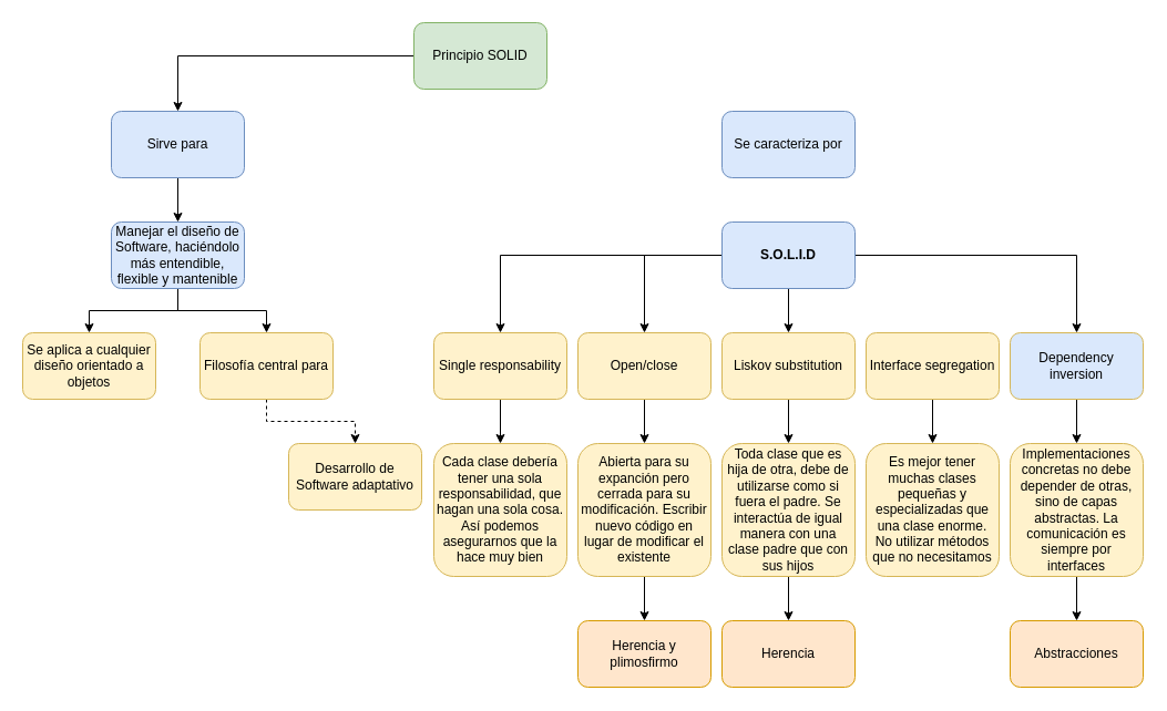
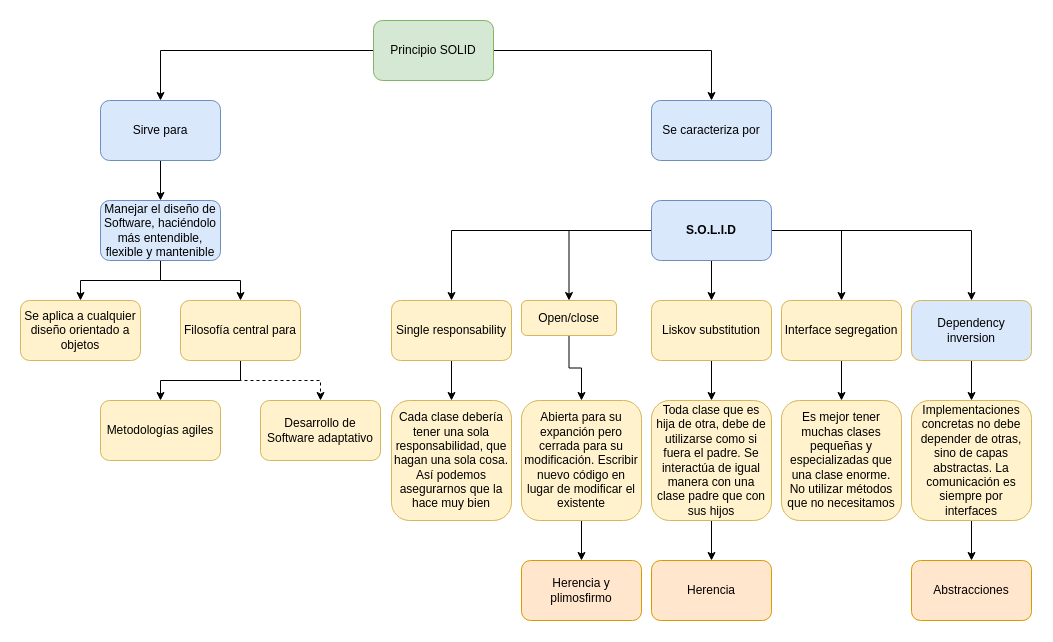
  <mxCell id="0" />
  <mxCell id="1" parent="0" />
  <mxCell id="2" style="edgeStyle=orthogonalEdgeStyle;rounded=0;orthogonalLoop=1;jettySize=auto;html=1;entryX=0.5;entryY=0;entryDx=0;entryDy=0;" parent="1" source="4" target="6" edge="1"><mxGeometry relative="1" as="geometry" /></mxCell>
+ <mxCell id="3" style="edgeStyle=orthogonalEdgeStyle;rounded=0;orthogonalLoop=1;jettySize=auto;html=1;entryX=0.5;entryY=0;entryDx=0;entryDy=0;" parent="1" source="4" target="7" edge="1"><mxGeometry relative="1" as="geometry" /></mxCell>
  <mxCell id="4" value="Principio SOLID" style="rounded=1;whiteSpace=wrap;html=1;fillColor=#d5e8d4;strokeColor=#82b366;" parent="1" vertex="1"><mxGeometry x="373" width="120" height="60" as="geometry" y="20" /></mxCell>
  <mxCell id="5" style="edgeStyle=orthogonalEdgeStyle;rounded=0;orthogonalLoop=1;jettySize=auto;html=1;entryX=0.5;entryY=0;entryDx=0;entryDy=0;" parent="1" source="6" target="10" edge="1"><mxGeometry relative="1" as="geometry" /></mxCell>
  <mxCell id="6" value="Sirve para" style="rounded=1;whiteSpace=wrap;html=1;fillColor=#dae8fc;strokeColor=#6c8ebf;" parent="1" vertex="1"><mxGeometry x="100" y="100" width="120" height="60" as="geometry" /></mxCell>
  <mxCell id="7" value="Se caracteriza por" style="rounded=1;whiteSpace=wrap;html=1;fillColor=#dae8fc;strokeColor=#6c8ebf;" parent="1" vertex="1"><mxGeometry x="651" y="100" width="120" height="60" as="geometry" /></mxCell>
  <mxCell id="8" style="edgeStyle=orthogonalEdgeStyle;rounded=0;orthogonalLoop=1;jettySize=auto;html=1;" parent="1" source="10" target="30" edge="1"><mxGeometry relative="1" as="geometry" /></mxCell>
  <mxCell id="9" style="edgeStyle=orthogonalEdgeStyle;rounded=0;orthogonalLoop=1;jettySize=auto;html=1;" parent="1" source="10" target="29" edge="1"><mxGeometry relative="1" as="geometry" /></mxCell>
  <mxCell id="10" value="Manejar el diseño de Software, haciéndolo más entendible, flexible y mantenible" style="rounded=1;whiteSpace=wrap;html=1;fillColor=#dae8fc;strokeColor=#6c8ebf;" parent="1" vertex="1"><mxGeometry x="100" y="200" width="120" height="60" as="geometry" /></mxCell>
  <mxCell id="11" style="edgeStyle=orthogonalEdgeStyle;rounded=0;orthogonalLoop=1;jettySize=auto;html=1;" parent="1" source="16" target="26" edge="1"><mxGeometry relative="1" as="geometry" /></mxCell>
  <mxCell id="12" style="edgeStyle=orthogonalEdgeStyle;rounded=0;orthogonalLoop=1;jettySize=auto;html=1;entryX=0.5;entryY=0;entryDx=0;entryDy=0;" parent="1" source="16" target="22" edge="1"><mxGeometry relative="1" as="geometry" /></mxCell>
  <mxCell id="13" style="edgeStyle=orthogonalEdgeStyle;rounded=0;orthogonalLoop=1;jettySize=auto;html=1;entryX=0.5;entryY=0;entryDx=0;entryDy=0;" parent="1" source="16" target="18" edge="1"><mxGeometry relative="1" as="geometry" /></mxCell>
+ <mxCell id="14" style="edgeStyle=orthogonalEdgeStyle;rounded=0;orthogonalLoop=1;jettySize=auto;html=1;" parent="1" source="16" target="20" edge="1"><mxGeometry relative="1" as="geometry" /></mxCell>
  <mxCell id="15" style="edgeStyle=orthogonalEdgeStyle;rounded=0;orthogonalLoop=1;jettySize=auto;html=1;" parent="1" source="16" target="24" edge="1"><mxGeometry relative="1" as="geometry" /></mxCell>
  <mxCell id="16" value="&lt;b&gt;S.O.L.I.D&lt;/b&gt;" style="rounded=1;whiteSpace=wrap;html=1;fillColor=#dae8fc;strokeColor=#6c8ebf;" parent="1" vertex="1"><mxGeometry x="651" y="200" width="120" height="60" as="geometry" /></mxCell>
  <mxCell id="17" style="edgeStyle=orthogonalEdgeStyle;rounded=0;orthogonalLoop=1;jettySize=auto;html=1;entryX=0.5;entryY=0;entryDx=0;entryDy=0;" parent="1" source="18" target="37" edge="1"><mxGeometry relative="1" as="geometry" /></mxCell>
  <mxCell id="18" value="Liskov substitution" style="rounded=1;whiteSpace=wrap;html=1;fillColor=#fff2cc;strokeColor=#d6b656;" parent="1" vertex="1"><mxGeometry x="651" y="300" width="120" height="60" as="geometry" /></mxCell>
  <mxCell id="19" style="edgeStyle=orthogonalEdgeStyle;rounded=0;orthogonalLoop=1;jettySize=auto;html=1;entryX=0.5;entryY=0;entryDx=0;entryDy=0;" parent="1" source="20" target="38" edge="1"><mxGeometry relative="1" as="geometry" /></mxCell>
  <mxCell id="20" value="Interface segregation" style="rounded=1;whiteSpace=wrap;html=1;fillColor=#fff2cc;strokeColor=#d6b656;" parent="1" vertex="1"><mxGeometry x="781" y="300" width="120" height="60" as="geometry" /></mxCell>
  <mxCell id="21" style="edgeStyle=orthogonalEdgeStyle;rounded=0;orthogonalLoop=1;jettySize=auto;html=1;entryX=0.5;entryY=0;entryDx=0;entryDy=0;" parent="1" source="22" target="35" edge="1"><mxGeometry relative="1" as="geometry" /></mxCell>
- <mxCell id="22" value="Open/close" style="rounded=1;whiteSpace=wrap;html=1;fillColor=#fff2cc;strokeColor=#d6b656;" parent="1" vertex="1"><mxGeometry x="521" y="300" width="120" height="60" as="geometry" /></mxCell>
+ <mxCell id="22" value="Open/close" style="rounded=1;whiteSpace=wrap;html=1;fillColor=#fff2cc;strokeColor=#d6b656;" parent="1" vertex="1"><mxGeometry x="521" y="300" width="95" height="35" as="geometry" /></mxCell>
  <mxCell id="23" style="edgeStyle=orthogonalEdgeStyle;rounded=0;orthogonalLoop=1;jettySize=auto;html=1;entryX=0.5;entryY=0;entryDx=0;entryDy=0;" parent="1" source="24" target="40" edge="1"><mxGeometry relative="1" as="geometry" /></mxCell>
  <mxCell id="24" value="Dependency inversion" style="rounded=1;whiteSpace=wrap;html=1;fillColor=#dae8fc;strokeColor=#d6b656;" parent="1" vertex="1"><mxGeometry x="911" y="300" width="120" height="60" as="geometry" /></mxCell>
  <mxCell id="25" style="edgeStyle=orthogonalEdgeStyle;rounded=0;orthogonalLoop=1;jettySize=auto;html=1;entryX=0.5;entryY=0;entryDx=0;entryDy=0;" parent="1" source="26" target="33" edge="1"><mxGeometry relative="1" as="geometry" /></mxCell>
  <mxCell id="26" value="Single responsability" style="rounded=1;whiteSpace=wrap;html=1;fillColor=#fff2cc;strokeColor=#d6b656;" parent="1" vertex="1"><mxGeometry x="391" y="300" width="120" height="60" as="geometry" /></mxCell>
+ <mxCell id="27" style="edgeStyle=orthogonalEdgeStyle;rounded=0;orthogonalLoop=1;jettySize=auto;html=1;entryX=0.5;entryY=0;entryDx=0;entryDy=0;" parent="1" source="29" target="31" edge="1"><mxGeometry relative="1" as="geometry" /></mxCell>
  <mxCell id="28" style="edgeStyle=orthogonalEdgeStyle;rounded=0;orthogonalLoop=1;jettySize=auto;html=1;dashed=1;" parent="1" source="29" target="32" edge="1"><mxGeometry relative="1" as="geometry" /></mxCell>
  <mxCell id="29" value="Filosofía central para" style="rounded=1;whiteSpace=wrap;html=1;fillColor=#fff2cc;strokeColor=#d6b656;" parent="1" vertex="1"><mxGeometry x="180" y="300" width="120" height="60" as="geometry" /></mxCell>
  <mxCell id="30" value="Se aplica a cualquier diseño orientado a objetos" style="rounded=1;whiteSpace=wrap;html=1;fillColor=#fff2cc;strokeColor=#d6b656;" parent="1" vertex="1"><mxGeometry x="20" y="300" width="120" height="60" as="geometry" /></mxCell>
+ <mxCell id="31" value="Metodologías agiles" style="rounded=1;whiteSpace=wrap;html=1;fillColor=#fff2cc;strokeColor=#d6b656;" parent="1" vertex="1"><mxGeometry x="100" y="400" width="120" height="60" as="geometry" /></mxCell>
  <mxCell id="32" value="Desarrollo de Software adaptativo" style="rounded=1;whiteSpace=wrap;html=1;fillColor=#fff2cc;strokeColor=#d6b656;" parent="1" vertex="1"><mxGeometry x="260" y="400" width="120" height="60" as="geometry" /></mxCell>
  <mxCell id="33" value="Cada clase debería tener una sola responsabilidad, que hagan una sola cosa. Así podemos asegurarnos que la hace muy bien" style="rounded=1;whiteSpace=wrap;html=1;fillColor=#fff2cc;strokeColor=#d6b656;" parent="1" vertex="1"><mxGeometry x="391" y="400" width="120" height="120" as="geometry" /></mxCell>
  <mxCell id="34" style="edgeStyle=orthogonalEdgeStyle;rounded=0;orthogonalLoop=1;jettySize=auto;html=1;entryX=0.5;entryY=0;entryDx=0;entryDy=0;" parent="1" source="35" target="41" edge="1"><mxGeometry relative="1" as="geometry" /></mxCell>
  <mxCell id="35" value="Abierta para su expanción pero cerrada para su modificación. Escribir nuevo código en lugar de modificar el existente" style="rounded=1;whiteSpace=wrap;html=1;fillColor=#fff2cc;strokeColor=#d6b656;" parent="1" vertex="1"><mxGeometry x="521" y="400" width="120" height="120" as="geometry" /></mxCell>
  <mxCell id="36" style="edgeStyle=orthogonalEdgeStyle;rounded=0;orthogonalLoop=1;jettySize=auto;html=1;entryX=0.5;entryY=0;entryDx=0;entryDy=0;" parent="1" source="37" target="42" edge="1"><mxGeometry relative="1" as="geometry" /></mxCell>
  <mxCell id="37" value="Toda clase que es hija de otra, debe de utilizarse como si fuera el padre. Se interactúa de igual manera con una clase padre que con sus hijos" style="rounded=1;whiteSpace=wrap;html=1;fillColor=#fff2cc;strokeColor=#d6b656;" parent="1" vertex="1"><mxGeometry x="651" y="400" width="120" height="120" as="geometry" /></mxCell>
  <mxCell id="38" value="Es mejor tener muchas clases pequeñas y especializadas que una clase enorme.&lt;br&gt;No utilizar métodos que no necesitamos" style="rounded=1;whiteSpace=wrap;html=1;fillColor=#fff2cc;strokeColor=#d6b656;" parent="1" vertex="1"><mxGeometry x="781" y="400" width="120" height="120" as="geometry" /></mxCell>
  <mxCell id="39" style="edgeStyle=orthogonalEdgeStyle;rounded=0;orthogonalLoop=1;jettySize=auto;html=1;entryX=0.5;entryY=0;entryDx=0;entryDy=0;" parent="1" source="40" target="43" edge="1"><mxGeometry relative="1" as="geometry" /></mxCell>
  <mxCell id="40" value="Implementaciones concretas no debe depender de otras, sino de capas abstractas. La comunicación es siempre por interfaces" style="rounded=1;whiteSpace=wrap;html=1;fillColor=#fff2cc;strokeColor=#d6b656;" parent="1" vertex="1"><mxGeometry x="911" y="400" width="120" height="120" as="geometry" /></mxCell>
  <mxCell id="41" value="Herencia y plimosfirmo" style="rounded=1;whiteSpace=wrap;html=1;fillColor=#ffe6cc;strokeColor=#d79b00;" parent="1" vertex="1"><mxGeometry x="521" y="560" width="120" height="60" as="geometry" /></mxCell>
  <mxCell id="42" value="Herencia" style="rounded=1;whiteSpace=wrap;html=1;fillColor=#ffe6cc;strokeColor=#d79b00;" parent="1" vertex="1"><mxGeometry x="651" y="560" width="120" height="60" as="geometry" /></mxCell>
  <mxCell id="43" value="Abstracciones" style="rounded=1;whiteSpace=wrap;html=1;fillColor=#ffe6cc;strokeColor=#d79b00;" parent="1" vertex="1"><mxGeometry x="911" y="560" width="120" height="60" as="geometry" /></mxCell>
